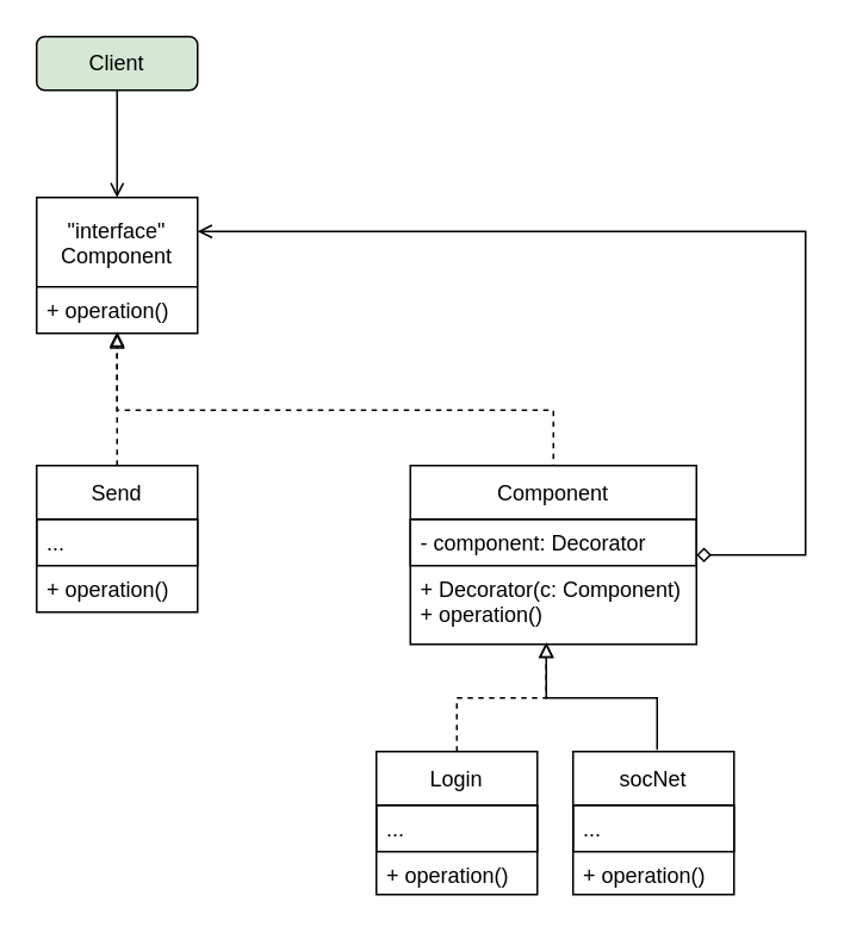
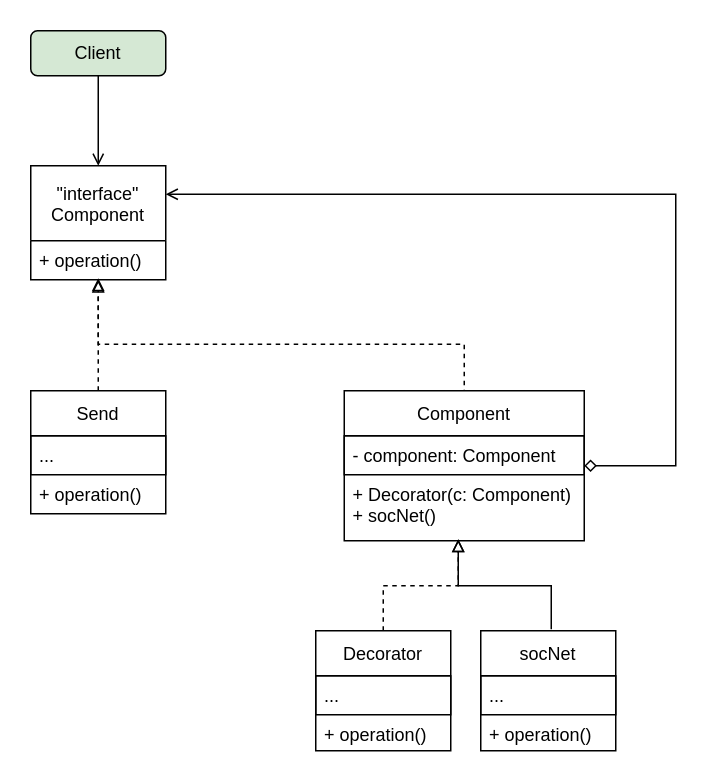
  <mxCell id="0" />
  <mxCell id="1" parent="0" />
  <mxCell id="2" style="edgeStyle=orthogonalEdgeStyle;rounded=0;orthogonalLoop=1;jettySize=auto;html=1;entryX=0.5;entryY=0;entryDx=0;entryDy=0;endArrow=open;endFill=0;" parent="1" source="3" target="4" edge="1"><mxGeometry relative="1" as="geometry" /></mxCell>
  <mxCell id="3" value="Client" style="rounded=1;whiteSpace=wrap;html=1;fillColor=#d5e8d4;" parent="1" vertex="1"><mxGeometry x="20" y="20" width="90" height="30" as="geometry" /></mxCell>
  <mxCell id="4" value="&quot;interface&quot;&#10;Component" style="swimlane;fontStyle=0;childLayout=stackLayout;horizontal=1;startSize=50;horizontalStack=0;resizeParent=1;resizeParentMax=0;resizeLast=0;collapsible=1;marginBottom=0;" parent="1" vertex="1"><mxGeometry x="20" y="110" width="90" height="76" as="geometry" /></mxCell>
  <mxCell id="5" value="+ operation()" style="text;strokeColor=none;fillColor=none;align=left;verticalAlign=top;spacingLeft=4;spacingRight=4;overflow=hidden;rotatable=0;points=[[0,0.5],[1,0.5]];portConstraint=eastwest;" parent="4" vertex="1"><mxGeometry y="50" width="90" height="26" as="geometry" /></mxCell>
  <mxCell id="6" style="edgeStyle=orthogonalEdgeStyle;rounded=0;orthogonalLoop=1;jettySize=auto;html=1;entryX=0.5;entryY=1;entryDx=0;entryDy=0;entryPerimeter=0;startArrow=none;startFill=0;endArrow=block;endFill=0;dashed=1;" parent="1" source="7" target="5" edge="1"><mxGeometry relative="1" as="geometry" /></mxCell>
  <mxCell id="7" value="Send" style="swimlane;fontStyle=0;childLayout=stackLayout;horizontal=1;startSize=30;horizontalStack=0;resizeParent=1;resizeParentMax=0;resizeLast=0;collapsible=1;marginBottom=0;" parent="1" vertex="1"><mxGeometry x="20" y="260" width="90" height="82" as="geometry" /></mxCell>
  <mxCell id="8" value="..." style="text;strokeColor=#000000;fillColor=none;align=left;verticalAlign=top;spacingLeft=4;spacingRight=4;overflow=hidden;rotatable=0;points=[[0,0.5],[1,0.5]];portConstraint=eastwest;" parent="7" vertex="1"><mxGeometry y="30" width="90" height="26" as="geometry" /></mxCell>
  <mxCell id="9" value="+ operation()" style="text;strokeColor=none;fillColor=none;align=left;verticalAlign=top;spacingLeft=4;spacingRight=4;overflow=hidden;rotatable=0;points=[[0,0.5],[1,0.5]];portConstraint=eastwest;" parent="7" vertex="1"><mxGeometry y="56" width="90" height="26" as="geometry" /></mxCell>
  <mxCell id="10" style="edgeStyle=orthogonalEdgeStyle;rounded=0;orthogonalLoop=1;jettySize=auto;html=1;entryX=1;entryY=0.25;entryDx=0;entryDy=0;endArrow=open;endFill=0;startArrow=diamond;startFill=0;" parent="1" source="12" target="4" edge="1"><mxGeometry relative="1" as="geometry"><Array as="points"><mxPoint x="450" y="310" /><mxPoint x="450" y="129" /></Array></mxGeometry></mxCell>
  <mxCell id="11" style="edgeStyle=orthogonalEdgeStyle;rounded=0;orthogonalLoop=1;jettySize=auto;html=1;entryX=0.511;entryY=1.077;entryDx=0;entryDy=0;entryPerimeter=0;dashed=1;startArrow=none;startFill=0;endArrow=block;endFill=0;exitX=0.49;exitY=0.007;exitDx=0;exitDy=0;exitPerimeter=0;" parent="1" source="12" edge="1"><mxGeometry relative="1" as="geometry"><mxPoint x="309" y="257" as="sourcePoint" /><mxPoint x="64.99" y="185.002" as="targetPoint" /><Array as="points"><mxPoint x="309" y="261" /><mxPoint x="309" y="229" /><mxPoint x="65" y="229" /></Array></mxGeometry></mxCell>
  <mxCell id="12" value="Component" style="swimlane;fontStyle=0;childLayout=stackLayout;horizontal=1;startSize=30;horizontalStack=0;resizeParent=1;resizeParentMax=0;resizeLast=0;collapsible=1;marginBottom=0;" parent="1" vertex="1"><mxGeometry x="229" y="260" width="160" height="100" as="geometry" /></mxCell>
- <mxCell id="13" value="- component: Decorator" style="text;strokeColor=#000000;fillColor=none;align=left;verticalAlign=top;spacingLeft=4;spacingRight=4;overflow=hidden;rotatable=0;points=[[0,0.5],[1,0.5]];portConstraint=eastwest;" parent="12" vertex="1"><mxGeometry y="30" width="160" height="26" as="geometry" /></mxCell>
- <mxCell id="14" value="+ Decorator(c: Component)&#10;+ operation()" style="text;strokeColor=none;fillColor=none;align=left;verticalAlign=top;spacingLeft=4;spacingRight=4;overflow=hidden;rotatable=0;points=[[0,0.5],[1,0.5]];portConstraint=eastwest;" parent="12" vertex="1"><mxGeometry y="56" width="160" height="44" as="geometry" /></mxCell>
+ <mxCell id="13" value="- component: Component" style="text;strokeColor=#000000;fillColor=none;align=left;verticalAlign=top;spacingLeft=4;spacingRight=4;overflow=hidden;rotatable=0;points=[[0,0.5],[1,0.5]];portConstraint=eastwest;" parent="12" vertex="1"><mxGeometry y="30" width="160" height="26" as="geometry" /></mxCell>
+ <mxCell id="14" value="+ Decorator(c: Component)&#10;+ socNet()" style="text;strokeColor=none;fillColor=none;align=left;verticalAlign=top;spacingLeft=4;spacingRight=4;overflow=hidden;rotatable=0;points=[[0,0.5],[1,0.5]];portConstraint=eastwest;" parent="12" vertex="1"><mxGeometry y="56" width="160" height="44" as="geometry" /></mxCell>
  <mxCell id="15" style="edgeStyle=orthogonalEdgeStyle;rounded=0;orthogonalLoop=1;jettySize=auto;html=1;entryX=0.475;entryY=0.977;entryDx=0;entryDy=0;entryPerimeter=0;startArrow=none;startFill=0;endArrow=block;endFill=0;dashed=1;" parent="1" source="16" target="14" edge="1"><mxGeometry relative="1" as="geometry" /></mxCell>
- <mxCell id="16" value="Login" style="swimlane;fontStyle=0;childLayout=stackLayout;horizontal=1;startSize=30;horizontalStack=0;resizeParent=1;resizeParentMax=0;resizeLast=0;collapsible=1;marginBottom=0;" parent="1" vertex="1"><mxGeometry x="210" y="420" width="90" height="80" as="geometry" /></mxCell>
+ <mxCell id="16" value="Decorator" style="swimlane;fontStyle=0;childLayout=stackLayout;horizontal=1;startSize=30;horizontalStack=0;resizeParent=1;resizeParentMax=0;resizeLast=0;collapsible=1;marginBottom=0;" parent="1" vertex="1"><mxGeometry x="210" y="420" width="90" height="80" as="geometry" /></mxCell>
  <mxCell id="17" value="..." style="text;strokeColor=#000000;fillColor=none;align=left;verticalAlign=top;spacingLeft=4;spacingRight=4;overflow=hidden;rotatable=0;points=[[0,0.5],[1,0.5]];portConstraint=eastwest;" parent="16" vertex="1"><mxGeometry y="30" width="90" height="26" as="geometry" /></mxCell>
  <mxCell id="18" value="+ operation()" style="text;strokeColor=none;fillColor=none;align=left;verticalAlign=top;spacingLeft=4;spacingRight=4;overflow=hidden;rotatable=0;points=[[0,0.5],[1,0.5]];portConstraint=eastwest;" parent="16" vertex="1"><mxGeometry y="56" width="90" height="24" as="geometry" /></mxCell>
  <mxCell id="19" style="edgeStyle=orthogonalEdgeStyle;rounded=0;orthogonalLoop=1;jettySize=auto;html=1;entryX=0.465;entryY=1;entryDx=0;entryDy=0;entryPerimeter=0;startArrow=none;startFill=0;endArrow=block;endFill=0;" parent="1" edge="1"><mxGeometry relative="1" as="geometry"><mxPoint x="367" y="419" as="sourcePoint" /><mxPoint x="305" y="359" as="targetPoint" /><Array as="points"><mxPoint x="367" y="390" /><mxPoint x="305" y="390" /></Array></mxGeometry></mxCell>
  <mxCell id="20" value="socNet" style="swimlane;fontStyle=0;childLayout=stackLayout;horizontal=1;startSize=30;horizontalStack=0;resizeParent=1;resizeParentMax=0;resizeLast=0;collapsible=1;marginBottom=0;" parent="1" vertex="1"><mxGeometry x="320" y="420" width="90" height="80" as="geometry" /></mxCell>
  <mxCell id="21" value="..." style="text;strokeColor=#000000;fillColor=none;align=left;verticalAlign=top;spacingLeft=4;spacingRight=4;overflow=hidden;rotatable=0;points=[[0,0.5],[1,0.5]];portConstraint=eastwest;" parent="20" vertex="1"><mxGeometry y="30" width="90" height="26" as="geometry" /></mxCell>
  <mxCell id="22" value="+ operation()" style="text;strokeColor=none;fillColor=none;align=left;verticalAlign=top;spacingLeft=4;spacingRight=4;overflow=hidden;rotatable=0;points=[[0,0.5],[1,0.5]];portConstraint=eastwest;" parent="20" vertex="1"><mxGeometry y="56" width="90" height="24" as="geometry" /></mxCell>
